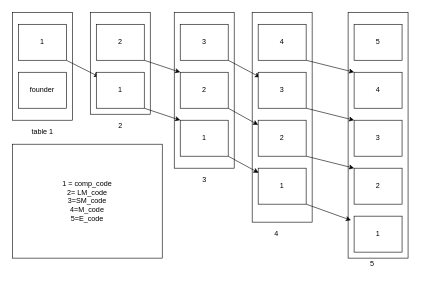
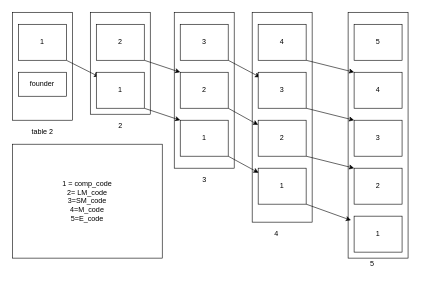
  <mxCell id="0" />
  <mxCell id="1" parent="0" />
  <mxCell id="2" value="" style="whiteSpace=wrap;html=1;" parent="1" vertex="1"><mxGeometry x="20" y="20" width="100" height="180" as="geometry" /></mxCell>
  <mxCell id="3" value="" style="whiteSpace=wrap;html=1;" parent="1" vertex="1"><mxGeometry x="580" y="20" width="100" height="410" as="geometry" /></mxCell>
  <mxCell id="4" value="" style="whiteSpace=wrap;html=1;" parent="1" vertex="1"><mxGeometry x="420" y="20" width="100" height="350" as="geometry" /></mxCell>
  <mxCell id="5" value="" style="whiteSpace=wrap;html=1;" parent="1" vertex="1"><mxGeometry x="290" y="20" width="100" height="260" as="geometry" /></mxCell>
  <mxCell id="6" value="" style="whiteSpace=wrap;html=1;" parent="1" vertex="1"><mxGeometry x="150" y="20" width="100" height="170" as="geometry" /></mxCell>
  <mxCell id="7" style="edgeStyle=none;html=1;exitX=1;exitY=1;exitDx=0;exitDy=0;entryX=0.059;entryY=0.126;entryDx=0;entryDy=0;entryPerimeter=0;" parent="1" source="8" target="26" edge="1"><mxGeometry relative="1" as="geometry" /></mxCell>
  <mxCell id="8" value="1" style="whiteSpace=wrap;html=1;" parent="1" vertex="1"><mxGeometry x="30" y="40" width="80" height="60" as="geometry" /></mxCell>
- <mxCell id="9" value="founder" style="whiteSpace=wrap;html=1;" parent="1" vertex="1"><mxGeometry x="30" y="120" width="80" height="60" as="geometry" /></mxCell>
+ <mxCell id="9" value="founder" style="whiteSpace=wrap;html=1;" parent="1" vertex="1"><mxGeometry x="30" y="120" width="80" height="40" as="geometry" /></mxCell>
  <mxCell id="10" value="5" style="whiteSpace=wrap;html=1;" parent="1" vertex="1"><mxGeometry x="590" y="40" width="80" height="60" as="geometry" /></mxCell>
  <mxCell id="11" style="edgeStyle=none;html=1;exitX=1;exitY=1;exitDx=0;exitDy=0;entryX=0;entryY=0;entryDx=0;entryDy=0;" parent="1" source="12" target="20" edge="1"><mxGeometry relative="1" as="geometry" /></mxCell>
  <mxCell id="12" value="4" style="whiteSpace=wrap;html=1;" parent="1" vertex="1"><mxGeometry x="430" y="40" width="80" height="60" as="geometry" /></mxCell>
  <mxCell id="13" style="edgeStyle=none;html=1;exitX=1;exitY=1;exitDx=0;exitDy=0;entryX=0.04;entryY=0.138;entryDx=0;entryDy=0;entryPerimeter=0;" parent="1" source="14" target="22" edge="1"><mxGeometry relative="1" as="geometry" /></mxCell>
  <mxCell id="14" value="3" style="whiteSpace=wrap;html=1;" parent="1" vertex="1"><mxGeometry x="300" y="40" width="80" height="60" as="geometry" /></mxCell>
  <mxCell id="15" style="edgeStyle=none;html=1;exitX=1;exitY=1;exitDx=0;exitDy=0;entryX=0;entryY=0;entryDx=0;entryDy=0;" parent="1" source="16" target="24" edge="1"><mxGeometry relative="1" as="geometry" /></mxCell>
  <mxCell id="16" value="2" style="whiteSpace=wrap;html=1;" parent="1" vertex="1"><mxGeometry x="160" y="40" width="80" height="60" as="geometry" /></mxCell>
  <mxCell id="17" style="edgeStyle=none;html=1;exitX=1;exitY=1;exitDx=0;exitDy=0;entryX=0.048;entryY=0.846;entryDx=0;entryDy=0;entryPerimeter=0;" parent="1" source="18" target="3" edge="1"><mxGeometry relative="1" as="geometry" /></mxCell>
  <mxCell id="18" value="1" style="whiteSpace=wrap;html=1;" parent="1" vertex="1"><mxGeometry x="430" y="280" width="80" height="60" as="geometry" /></mxCell>
  <mxCell id="19" value="2" style="whiteSpace=wrap;html=1;" parent="1" vertex="1"><mxGeometry x="590" y="280" width="80" height="60" as="geometry" /></mxCell>
  <mxCell id="20" value="4" style="whiteSpace=wrap;html=1;" parent="1" vertex="1"><mxGeometry x="590" y="120" width="80" height="60" as="geometry" /></mxCell>
  <mxCell id="21" style="edgeStyle=none;html=1;exitX=1;exitY=1;exitDx=0;exitDy=0;entryX=0;entryY=0;entryDx=0;entryDy=0;" parent="1" source="22" target="27" edge="1"><mxGeometry relative="1" as="geometry" /></mxCell>
  <mxCell id="22" value="3" style="whiteSpace=wrap;html=1;" parent="1" vertex="1"><mxGeometry x="430" y="120" width="80" height="60" as="geometry" /></mxCell>
  <mxCell id="23" style="edgeStyle=none;html=1;exitX=1;exitY=1;exitDx=0;exitDy=0;" parent="1" source="24" target="29" edge="1"><mxGeometry relative="1" as="geometry" /></mxCell>
  <mxCell id="24" value="2" style="whiteSpace=wrap;html=1;" parent="1" vertex="1"><mxGeometry x="300" y="120" width="80" height="60" as="geometry" /></mxCell>
  <mxCell id="25" style="edgeStyle=none;html=1;exitX=1;exitY=1;exitDx=0;exitDy=0;entryX=0;entryY=0;entryDx=0;entryDy=0;" parent="1" source="26" target="31" edge="1"><mxGeometry relative="1" as="geometry" /></mxCell>
  <mxCell id="26" value="1" style="whiteSpace=wrap;html=1;" parent="1" vertex="1"><mxGeometry x="160" y="120" width="80" height="60" as="geometry" /></mxCell>
  <mxCell id="27" value="3" style="whiteSpace=wrap;html=1;" parent="1" vertex="1"><mxGeometry x="590" y="200" width="80" height="60" as="geometry" /></mxCell>
  <mxCell id="28" style="edgeStyle=none;html=1;exitX=1;exitY=1;exitDx=0;exitDy=0;entryX=0;entryY=0;entryDx=0;entryDy=0;" parent="1" source="29" target="19" edge="1"><mxGeometry relative="1" as="geometry" /></mxCell>
  <mxCell id="29" value="2" style="whiteSpace=wrap;html=1;" parent="1" vertex="1"><mxGeometry x="430" y="200" width="80" height="60" as="geometry" /></mxCell>
  <mxCell id="30" style="edgeStyle=none;html=1;exitX=1;exitY=1;exitDx=0;exitDy=0;entryX=0.008;entryY=0.126;entryDx=0;entryDy=0;entryPerimeter=0;" parent="1" source="31" target="18" edge="1"><mxGeometry relative="1" as="geometry" /></mxCell>
  <mxCell id="31" value="1" style="whiteSpace=wrap;html=1;" parent="1" vertex="1"><mxGeometry x="300" y="200" width="80" height="60" as="geometry" /></mxCell>
  <mxCell id="32" value="1" style="whiteSpace=wrap;html=1;" parent="1" vertex="1"><mxGeometry x="590" y="360" width="80" height="60" as="geometry" /></mxCell>
  <mxCell id="33" value="1 = comp_code&lt;br&gt;2= LM_code&lt;br&gt;3=SM_code&lt;br&gt;4=M_code&lt;br&gt;5=E_code" style="whiteSpace=wrap;html=1;" parent="1" vertex="1"><mxGeometry x="20" y="240" width="250" height="190" as="geometry" /></mxCell>
- <mxCell id="34" value="table 1" style="text;html=1;align=center;verticalAlign=middle;resizable=0;points=[];autosize=1;strokeColor=none;fillColor=none;" vertex="1" parent="1"><mxGeometry x="45" y="210" width="50" height="20" as="geometry" /></mxCell>
+ <mxCell id="34" value="table 2" style="text;html=1;align=center;verticalAlign=middle;resizable=0;points=[];autosize=1;strokeColor=none;fillColor=none;" vertex="1" parent="1"><mxGeometry x="45" y="210" width="50" height="20" as="geometry" /></mxCell>
  <mxCell id="35" value="2" style="text;html=1;align=center;verticalAlign=middle;resizable=0;points=[];autosize=1;strokeColor=none;fillColor=none;" vertex="1" parent="1"><mxGeometry x="190" y="200" width="20" height="20" as="geometry" /></mxCell>
  <mxCell id="36" value="3" style="text;html=1;align=center;verticalAlign=middle;resizable=0;points=[];autosize=1;strokeColor=none;fillColor=none;" vertex="1" parent="1"><mxGeometry x="330" y="290" width="20" height="20" as="geometry" /></mxCell>
  <mxCell id="37" value="4" style="text;html=1;align=center;verticalAlign=middle;resizable=0;points=[];autosize=1;strokeColor=none;fillColor=none;" vertex="1" parent="1"><mxGeometry x="450" y="380" width="20" height="20" as="geometry" /></mxCell>
  <mxCell id="38" value="5" style="text;html=1;align=center;verticalAlign=middle;resizable=0;points=[];autosize=1;strokeColor=none;fillColor=none;" vertex="1" parent="1"><mxGeometry x="610" y="430" width="20" height="20" as="geometry" /></mxCell>
